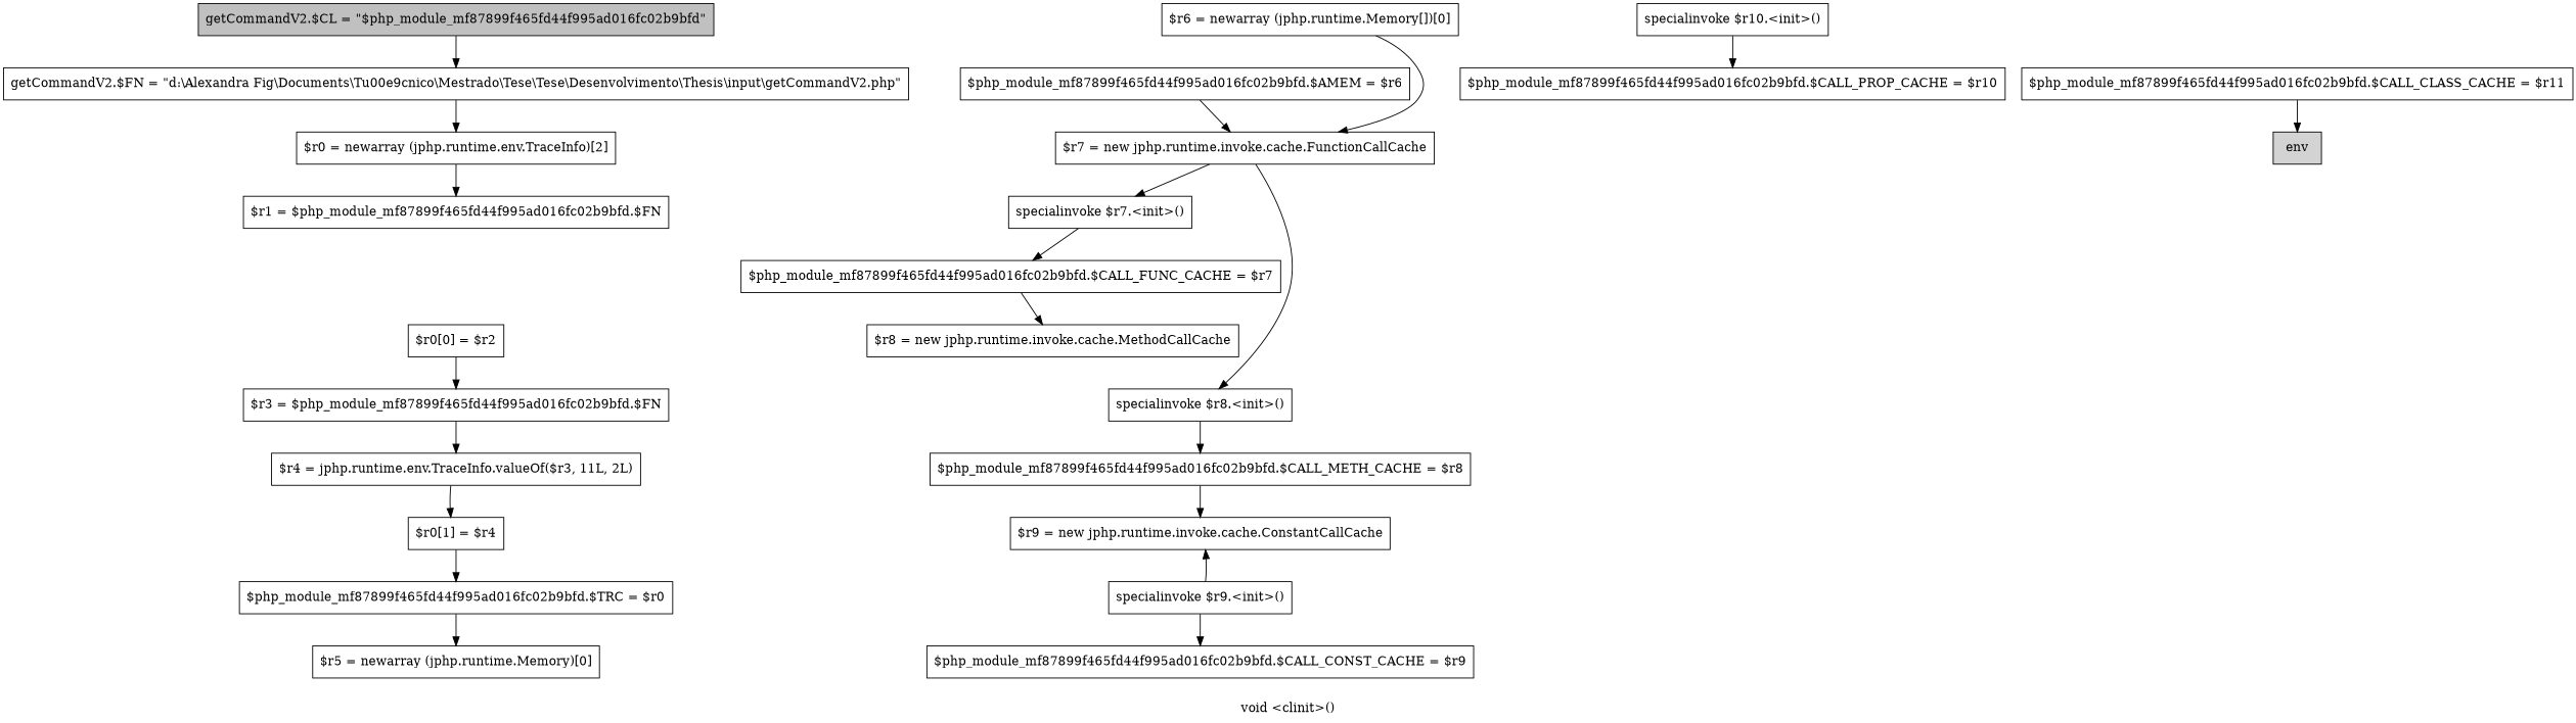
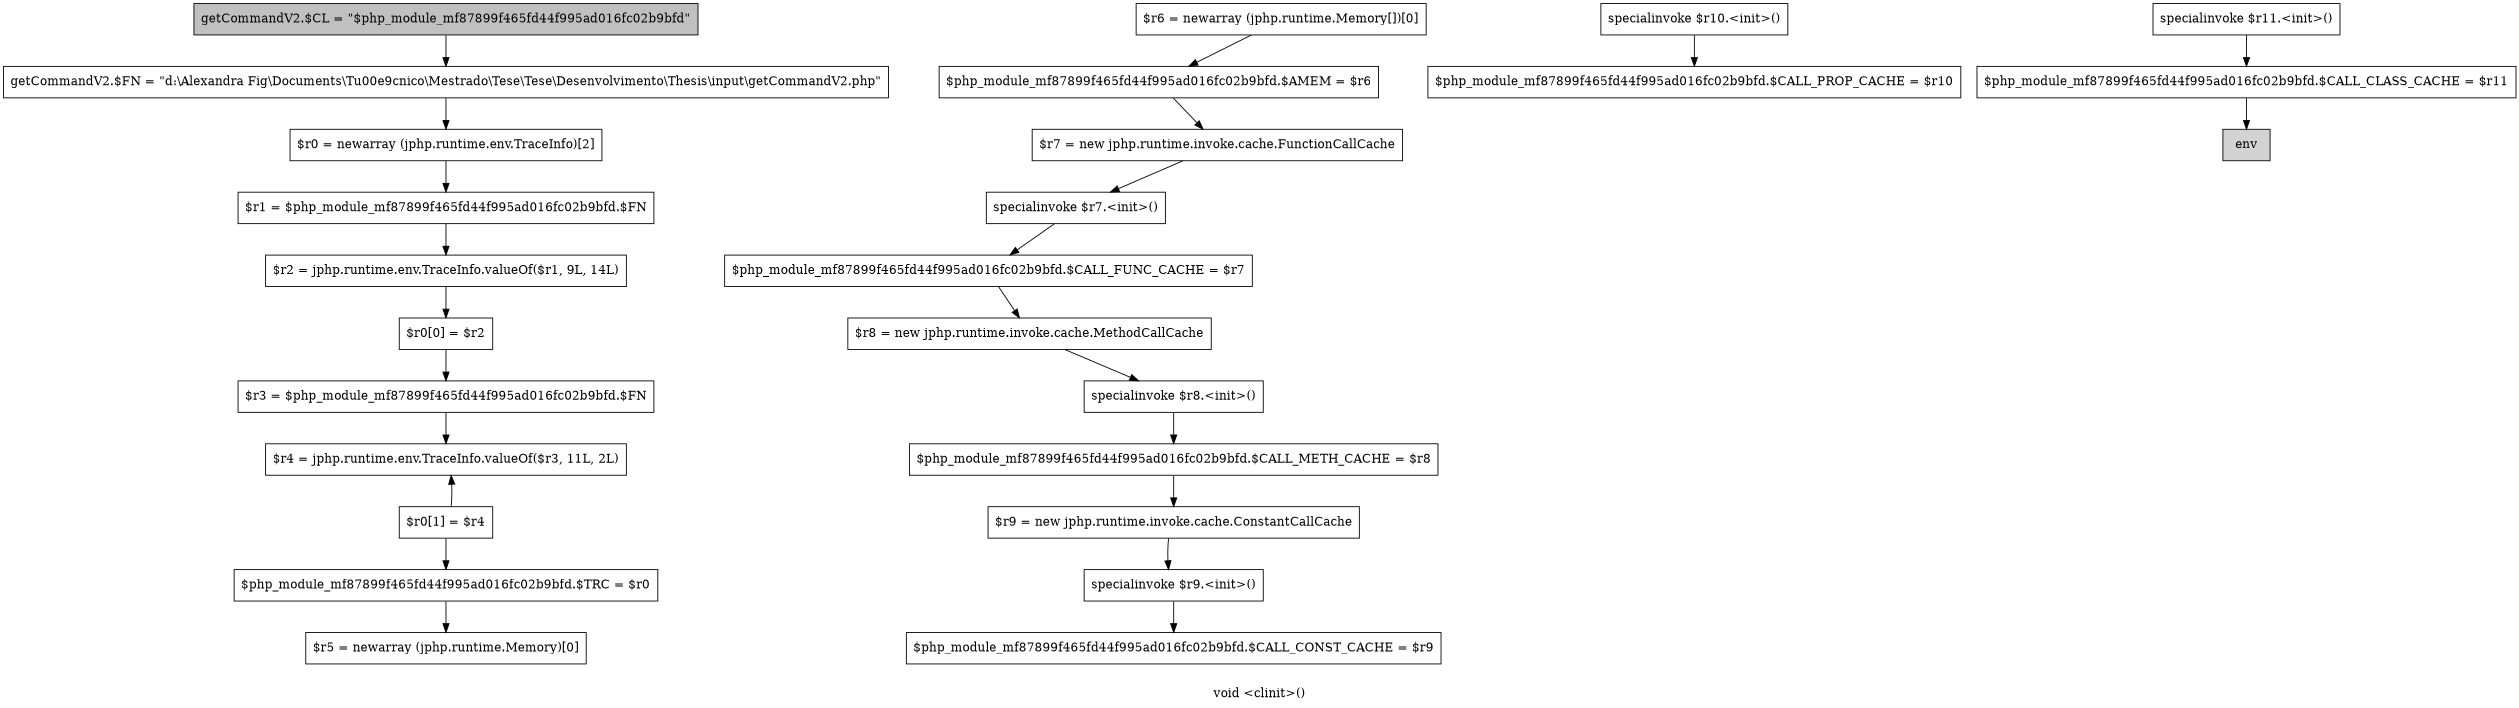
  digraph {
    label="void <clinit>()"
    node [shape=box]
    n1 [fillcolor=gray label="getCommandV2.$CL = \"$php_module_mf87899f465fd44f995ad016fc02b9bfd\"" style=filled]
    n2 [label="getCommandV2.$FN = \"d:\\Alexandra Fig\\Documents\\T\u00e9cnico\\Mestrado\\Tese\\Tese\\Desenvolvimento\\Thesis\\input\\getCommandV2.php\""]
    n3 [label="$r0 = newarray (jphp.runtime.env.TraceInfo)[2]"]
    n4 [label="$r1 = $php_module_mf87899f465fd44f995ad016fc02b9bfd.$FN"]
+   n5 [label="$r2 = jphp.runtime.env.TraceInfo.valueOf($r1, 9L, 14L)"]
    n6 [label="$r0[0] = $r2"]
    n7 [label="$r3 = $php_module_mf87899f465fd44f995ad016fc02b9bfd.$FN"]
    n8 [label="$r4 = jphp.runtime.env.TraceInfo.valueOf($r3, 11L, 2L)"]
    n9 [label="$r0[1] = $r4"]
    n10 [label="$php_module_mf87899f465fd44f995ad016fc02b9bfd.$TRC = $r0"]
    n11 [label="$r5 = newarray (jphp.runtime.Memory)[0]"]
    n12 [label="$r6 = newarray (jphp.runtime.Memory[])[0]"]
    n13 [label="$php_module_mf87899f465fd44f995ad016fc02b9bfd.$AMEM = $r6"]
    n14 [label="$r7 = new jphp.runtime.invoke.cache.FunctionCallCache"]
    n15 [label="specialinvoke $r7.<init>()"]
    n16 [label="$php_module_mf87899f465fd44f995ad016fc02b9bfd.$CALL_FUNC_CACHE = $r7"]
    n17 [label="$r8 = new jphp.runtime.invoke.cache.MethodCallCache"]
    n18 [label="specialinvoke $r8.<init>()"]
    n19 [label="$php_module_mf87899f465fd44f995ad016fc02b9bfd.$CALL_METH_CACHE = $r8"]
    n20 [label="$r9 = new jphp.runtime.invoke.cache.ConstantCallCache"]
    n21 [label="specialinvoke $r9.<init>()"]
    n22 [label="$php_module_mf87899f465fd44f995ad016fc02b9bfd.$CALL_CONST_CACHE = $r9"]
    n23 [label="specialinvoke $r10.<init>()"]
    n24 [label="$php_module_mf87899f465fd44f995ad016fc02b9bfd.$CALL_PROP_CACHE = $r10"]
+   n25 [label="specialinvoke $r11.<init>()"]
    n26 [label="$php_module_mf87899f465fd44f995ad016fc02b9bfd.$CALL_CLASS_CACHE = $r11"]
    n27 [fillcolor=lightgray label=env style=filled]
    n1 -> n2
    n2 -> n3
    n3 -> n4
+   n4 -> n5
+   n5 -> n6
    n6 -> n7
    n7 -> n8
-   n8 -> n9
+   n9 -> n8
    n9 -> n10
    n10 -> n11
-   n12 -> n14
+   n12 -> n13
    n13 -> n14
    n14 -> n15
    n15 -> n16
    n16 -> n17
-   n14 -> n18
+   n17 -> n18
    n18 -> n19
    n19 -> n20
-   n21 -> n20
+   n20 -> n21
    n21 -> n22
    n23 -> n24
+   n25 -> n26
    n26 -> n27
  }
